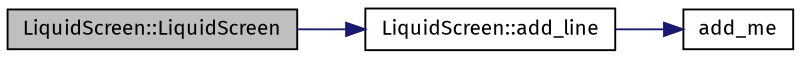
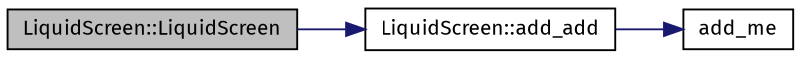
  digraph {
    fontname="Fira Sans"
    rankdir=LR
    node [color=black fillcolor=white fontname="Fira Sans" fontsize=11 shape=record style=filled]
    edge [color=midnightblue fontname="Fira Sans" fontsize=11 labelfontname=Helvetica labelfontsize=11 style=solid]
    n1 [fillcolor=grey75 fontcolor=black height=0.2 label="LiquidScreen::LiquidScreen" width=0.4]
-   n2 [height=0.2 label="LiquidScreen::add_line" width=0.4]
+   n2 [height=0.2 label="LiquidScreen::add_add" width=0.4]
    n3 [height=0.2 label=add_me width=0.4]
    n1 -> n2
    n2 -> n3
  }
